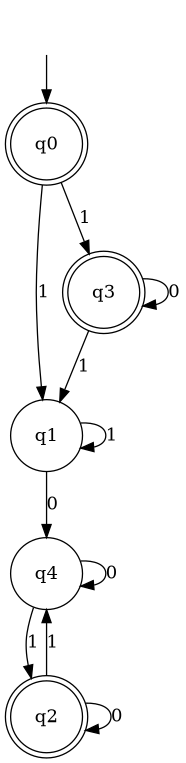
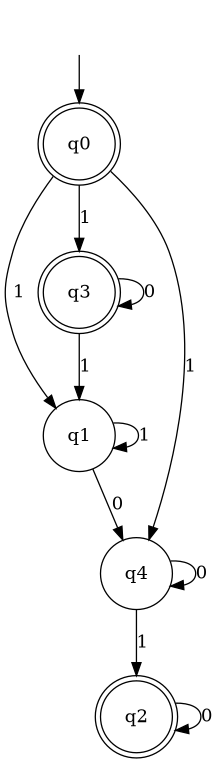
  digraph {
    node [shape=doublecircle]
    n1 [label=<<TABLE BORDER="0" CELLBORDER="0" CELLSPACING="0"><TR><TD>q0</TD></TR></TABLE>>]
    n2 [label=<<TABLE BORDER="0" CELLBORDER="0" CELLSPACING="0"><TR><TD>q1</TD></TR></TABLE>> shape=circle]
    n3 [label=<<TABLE BORDER="0" CELLBORDER="0" CELLSPACING="0"><TR><TD>q3</TD></TR></TABLE>>]
    n4 [label=<<TABLE BORDER="0" CELLBORDER="0" CELLSPACING="0"><TR><TD>q4</TD></TR></TABLE>> shape=circle]
    n5 [label=<<TABLE BORDER="0" CELLBORDER="0" CELLSPACING="0"><TR><TD>q2</TD></TR></TABLE>>]
    n6 [label=<<TABLE BORDER="0" CELLBORDER="" CELLSPACING="0"><TR><TD>_nil</TD></TR></TABLE>> style=invis shape=""]
    n1 -> n2 [label=1]
    n1 -> n3 [label=1]
    n2 -> n2 [label=1]
    n2 -> n4 [label=0]
    n3 -> n2 [label=1]
    n3 -> n3 [label=0]
    n4 -> n4 [label=0]
    n4 -> n5 [label=1]
-   n5 -> n4 [label=1]
+   n1 -> n4 [label=1]
    n5 -> n5 [label=0]
    n6 -> n1
  }
